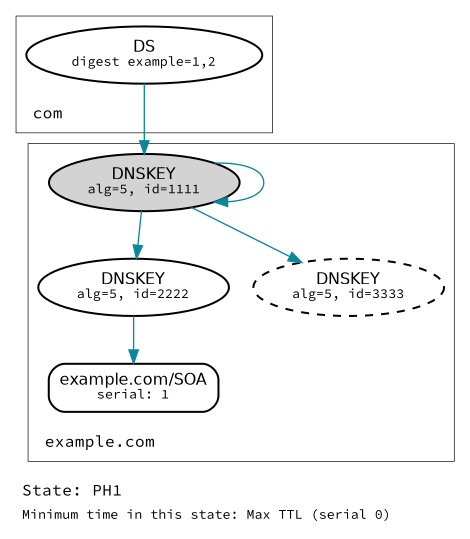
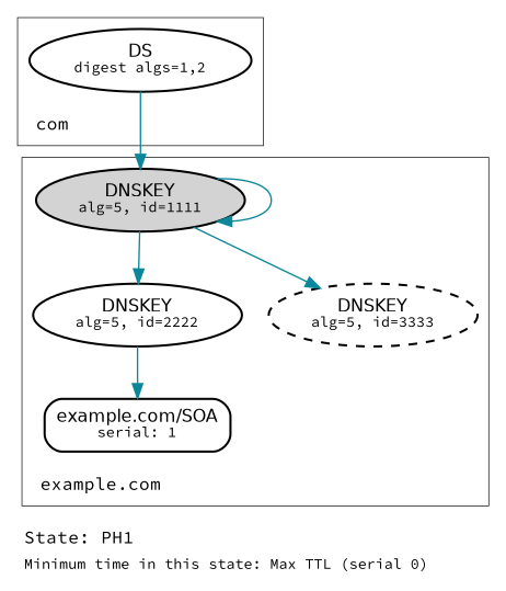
  digraph {
    label=<<TABLE BORDER="0"><TR><TD ALIGN="LEFT"><FONT POINT-SIZE="12">State: PH1</FONT></TD></TR><TR><TD ALIGN="LEFT"><FONT POINT-SIZE="10">Minimum time in this state: Max TTL (serial 0)</FONT></TD></TR></TABLE>>
    labeljust=l
    rankdir=BT
    fontname="Source Code Pro"
    node [penwidth=1.5 fontname="Source Code Pro"]
    edge [color="#0a879a" dir=back fontname="Source Code Pro"]
    n1 [fillcolor=lightgray label=<<FONT POINT-SIZE="12" FACE="Helvetica">DNSKEY</FONT><BR/><FONT POINT-SIZE="10">alg=5, id=1111</FONT>> style=filled]
    n2 [label=<<FONT POINT-SIZE="12" FACE="Helvetica">DNSKEY</FONT><BR/><FONT POINT-SIZE="10">alg=5, id=2222</FONT>>]
    n3 [label=<<FONT POINT-SIZE="12" FACE="Helvetica">DNSKEY</FONT><BR/><FONT POINT-SIZE="10">alg=5, id=3333</FONT>> style=dashed]
    n4 [fontsize=10 label=<<FONT POINT-SIZE="12" FACE="Helvetica">example.com/SOA</FONT><BR/><FONT POINT-SIZE="10">serial: 1</FONT>> shape=rectangle style=rounded]
    b_top [shape=point style=invis penwidth=""]
-   n6 [label=<<FONT POINT-SIZE="12" FACE="Helvetica">DS</FONT><BR/><FONT POINT-SIZE="10">digest example=1,2</FONT>>]
+   n6 [label=<<FONT POINT-SIZE="12" FACE="Helvetica">DS</FONT><BR/><FONT POINT-SIZE="10">digest algs=1,2</FONT>>]
    a_top [shape=point style=invis penwidth=""]
    subgraph cluster_1 {
      label=<<TABLE BORDER="0"><TR><TD ALIGN="LEFT"><FONT POINT-SIZE="12">example.com</FONT></TD></TR></TABLE>>
      penwidth=0.5
      n1
      n2
      n3
      n4
      b_top
    }
    subgraph cluster_2 {
      label=<<TABLE BORDER="0"><TR><TD ALIGN="LEFT"><FONT POINT-SIZE="12">com</FONT></TD></TR></TABLE>>
      penwidth=0.5
      n6
    }
    n1 -> n1
    n1 -> b_top [minlen=0 style=invis color="" dir=""]
    n1 -> n6
    n2 -> n1
    n3 -> n1
    n4 -> n2
    n6 -> a_top [minlen=0 style=invis color="" dir=""]
  }
